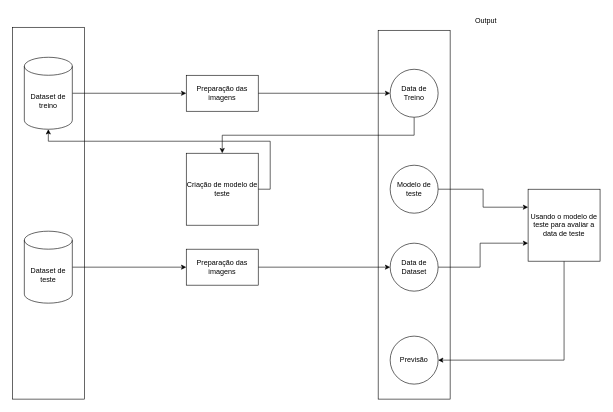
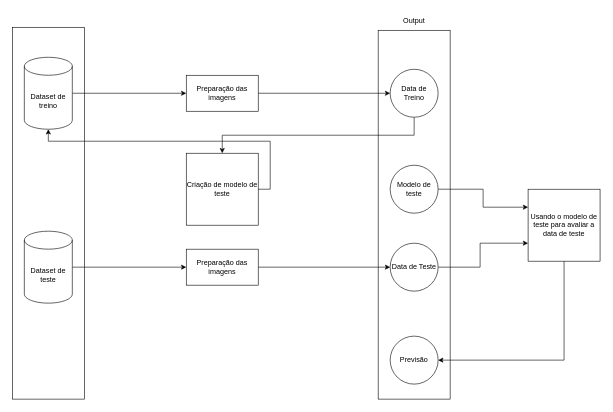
  <mxCell id="0" />
  <mxCell id="1" parent="0" />
  <mxCell id="2" value="" style="rounded=0;whiteSpace=wrap;html=1;" vertex="1" parent="1"><mxGeometry x="630" y="50" width="120" height="615" as="geometry" /></mxCell>
  <mxCell id="3" value="" style="rounded=0;whiteSpace=wrap;html=1;" vertex="1" parent="1"><mxGeometry x="20" y="45" width="120" height="620" as="geometry" /></mxCell>
  <mxCell id="4" style="edgeStyle=orthogonalEdgeStyle;rounded=0;orthogonalLoop=1;jettySize=auto;html=1;exitX=1;exitY=0.5;exitDx=0;exitDy=0;exitPerimeter=0;entryX=0;entryY=0.5;entryDx=0;entryDy=0;" edge="1" parent="1" source="5" target="10"><mxGeometry relative="1" as="geometry"><mxPoint x="200" y="187.5" as="targetPoint" /></mxGeometry></mxCell>
  <mxCell id="5" value="Dataset de treino" style="shape=cylinder3;whiteSpace=wrap;html=1;boundedLbl=1;backgroundOutline=1;size=15;" vertex="1" parent="1"><mxGeometry x="40" y="95" width="80" height="120" as="geometry" /></mxCell>
  <mxCell id="6" style="edgeStyle=orthogonalEdgeStyle;rounded=0;orthogonalLoop=1;jettySize=auto;html=1;exitX=1;exitY=0.5;exitDx=0;exitDy=0;" edge="1" parent="1" source="7" target="5"><mxGeometry relative="1" as="geometry" /></mxCell>
  <mxCell id="7" value="Criação de modelo de teste" style="whiteSpace=wrap;html=1;aspect=fixed;" vertex="1" parent="1"><mxGeometry x="310" y="255" width="120" height="120" as="geometry" /></mxCell>
- <mxCell id="8" value="Output" style="text;html=1;align=center;verticalAlign=middle;whiteSpace=wrap;rounded=0;" vertex="1" parent="1"><mxGeometry x="780" y="20" width="60" height="30" as="geometry" /></mxCell>
+ <mxCell id="8" value="Output" style="text;html=1;align=center;verticalAlign=middle;whiteSpace=wrap;rounded=0;" vertex="1" parent="1"><mxGeometry x="660" y="20" width="60" height="30" as="geometry" /></mxCell>
  <mxCell id="9" style="edgeStyle=orthogonalEdgeStyle;rounded=0;orthogonalLoop=1;jettySize=auto;html=1;exitX=1;exitY=0.5;exitDx=0;exitDy=0;entryX=0;entryY=0.5;entryDx=0;entryDy=0;" edge="1" parent="1" source="10" target="12"><mxGeometry relative="1" as="geometry" /></mxCell>
  <mxCell id="10" value="Preparação das imagens" style="rounded=0;whiteSpace=wrap;html=1;" vertex="1" parent="1"><mxGeometry x="310" y="125" width="120" height="60" as="geometry" /></mxCell>
  <mxCell id="11" style="edgeStyle=orthogonalEdgeStyle;rounded=0;orthogonalLoop=1;jettySize=auto;html=1;exitX=0.5;exitY=1;exitDx=0;exitDy=0;" edge="1" parent="1" source="12" target="7"><mxGeometry relative="1" as="geometry" /></mxCell>
  <mxCell id="12" value="Data de Treino" style="ellipse;whiteSpace=wrap;html=1;aspect=fixed;" vertex="1" parent="1"><mxGeometry x="650" y="115" width="80" height="80" as="geometry" /></mxCell>
  <mxCell id="13" style="edgeStyle=orthogonalEdgeStyle;rounded=0;orthogonalLoop=1;jettySize=auto;html=1;exitX=1;exitY=0.5;exitDx=0;exitDy=0;exitPerimeter=0;entryX=0;entryY=0.5;entryDx=0;entryDy=0;" edge="1" parent="1" source="14" target="16"><mxGeometry relative="1" as="geometry" /></mxCell>
  <mxCell id="14" value="Dataset de teste" style="shape=cylinder3;whiteSpace=wrap;html=1;boundedLbl=1;backgroundOutline=1;size=15;" vertex="1" parent="1"><mxGeometry x="40" y="385" width="80" height="120" as="geometry" /></mxCell>
  <mxCell id="15" style="edgeStyle=orthogonalEdgeStyle;rounded=0;orthogonalLoop=1;jettySize=auto;html=1;exitX=1;exitY=0.5;exitDx=0;exitDy=0;entryX=0;entryY=0.5;entryDx=0;entryDy=0;" edge="1" parent="1" source="16" target="18"><mxGeometry relative="1" as="geometry" /></mxCell>
  <mxCell id="16" value="Preparação das imagens" style="rounded=0;whiteSpace=wrap;html=1;" vertex="1" parent="1"><mxGeometry x="310" y="415" width="120" height="60" as="geometry" /></mxCell>
  <mxCell id="17" style="edgeStyle=orthogonalEdgeStyle;rounded=0;orthogonalLoop=1;jettySize=auto;html=1;exitX=1;exitY=0.5;exitDx=0;exitDy=0;entryX=0;entryY=0.75;entryDx=0;entryDy=0;" edge="1" parent="1" source="18" target="22"><mxGeometry relative="1" as="geometry"><Array as="points"><mxPoint x="800" y="445" /><mxPoint x="800" y="405" /></Array></mxGeometry></mxCell>
- <mxCell id="18" value="Data de Dataset" style="ellipse;whiteSpace=wrap;html=1;aspect=fixed;" vertex="1" parent="1"><mxGeometry x="650" y="405" width="80" height="80" as="geometry" /></mxCell>
+ <mxCell id="18" value="Data de Teste" style="ellipse;whiteSpace=wrap;html=1;aspect=fixed;" vertex="1" parent="1"><mxGeometry x="650" y="405" width="80" height="80" as="geometry" /></mxCell>
  <mxCell id="19" style="edgeStyle=orthogonalEdgeStyle;rounded=0;orthogonalLoop=1;jettySize=auto;html=1;exitX=1;exitY=0.5;exitDx=0;exitDy=0;entryX=0;entryY=0.25;entryDx=0;entryDy=0;" edge="1" parent="1" source="20" target="22"><mxGeometry relative="1" as="geometry" /></mxCell>
  <mxCell id="20" value="Modelo de teste" style="ellipse;whiteSpace=wrap;html=1;aspect=fixed;" vertex="1" parent="1"><mxGeometry x="650" y="275" width="80" height="80" as="geometry" /></mxCell>
  <mxCell id="21" style="edgeStyle=orthogonalEdgeStyle;rounded=0;orthogonalLoop=1;jettySize=auto;html=1;exitX=0.5;exitY=1;exitDx=0;exitDy=0;entryX=1;entryY=0.5;entryDx=0;entryDy=0;" edge="1" parent="1" source="22" target="23"><mxGeometry relative="1" as="geometry"><Array as="points"><mxPoint x="940" y="600" /></Array></mxGeometry></mxCell>
  <mxCell id="22" value="Usando o modelo de teste para avaliar a data de teste" style="whiteSpace=wrap;html=1;aspect=fixed;" vertex="1" parent="1"><mxGeometry x="880" y="315" width="120" height="120" as="geometry" /></mxCell>
  <mxCell id="23" value="Previsão" style="ellipse;whiteSpace=wrap;html=1;aspect=fixed;" vertex="1" parent="1"><mxGeometry x="650" y="560" width="80" height="80" as="geometry" /></mxCell>
